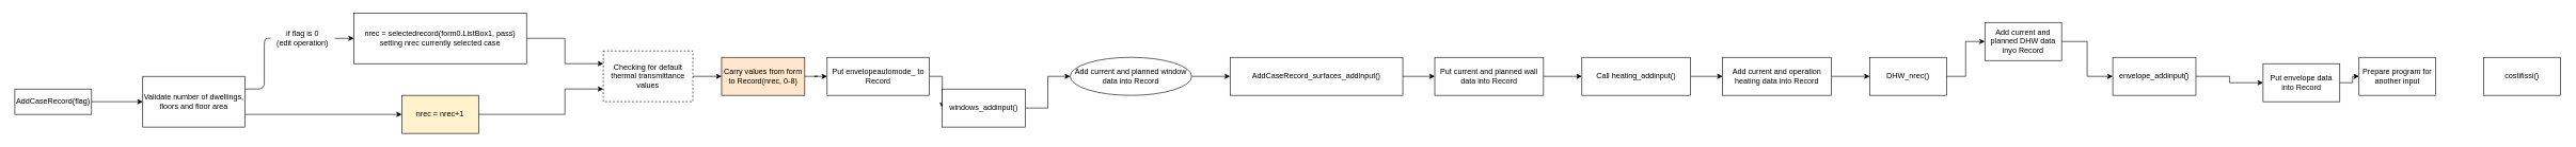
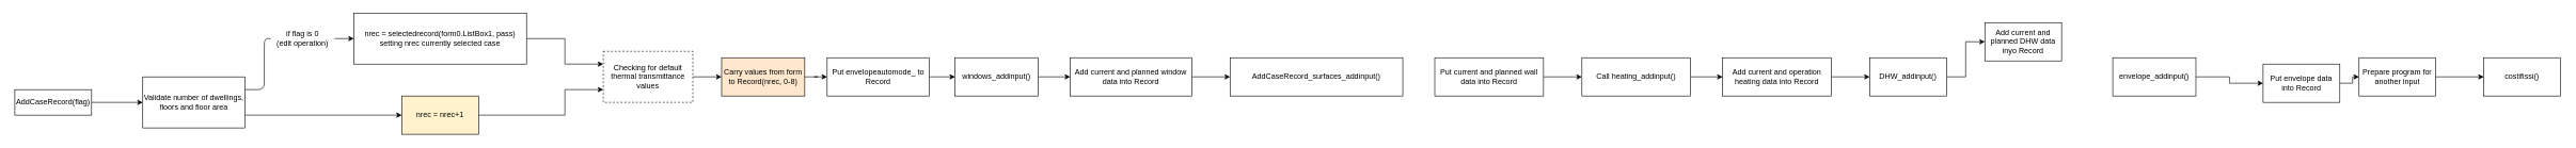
  <mxCell id="0" />
  <mxCell id="1" parent="0" />
  <mxCell id="2" value="AddCaseRecord(flag)" style="rounded=0;whiteSpace=wrap;html=1;" parent="1" vertex="1"><mxGeometry x="20" y="140" width="120" height="40" as="geometry" /></mxCell>
  <mxCell id="3" value="" style="endArrow=classic;html=1;exitX=1;exitY=0.5;exitDx=0;exitDy=0;" parent="1" source="2" edge="1"><mxGeometry width="50" height="50" relative="1" as="geometry"><mxPoint x="380" y="310" as="sourcePoint" /><mxPoint x="220" y="160" as="targetPoint" /></mxGeometry></mxCell>
  <mxCell id="4" style="edgeStyle=orthogonalEdgeStyle;rounded=0;orthogonalLoop=1;jettySize=auto;html=1;exitX=1;exitY=0.75;exitDx=0;exitDy=0;entryX=0;entryY=0.5;entryDx=0;entryDy=0;" parent="1" source="5" target="12" edge="1"><mxGeometry relative="1" as="geometry" /></mxCell>
  <mxCell id="5" value="Validate number of dwellings, floors and floor area" style="rounded=0;whiteSpace=wrap;html=1;" parent="1" vertex="1"><mxGeometry x="220" y="120" width="160" height="80" as="geometry" /></mxCell>
  <mxCell id="6" style="edgeStyle=orthogonalEdgeStyle;rounded=0;orthogonalLoop=1;jettySize=auto;html=1;entryX=0;entryY=0.25;entryDx=0;entryDy=0;" parent="1" source="7" target="14" edge="1"><mxGeometry relative="1" as="geometry" /></mxCell>
  <mxCell id="7" value="nrec = selectedrecord(form0.ListBox1, pass)&lt;br&gt;&lt;span&gt;setting nrec currently selected case&lt;/span&gt;" style="rounded=0;whiteSpace=wrap;html=1;" parent="1" vertex="1"><mxGeometry x="550" y="20" width="270" height="80" as="geometry" /></mxCell>
  <mxCell id="8" value="" style="endArrow=classic;html=1;exitX=1;exitY=0.5;exitDx=0;exitDy=0;entryX=0;entryY=0.5;entryDx=0;entryDy=0;startArrow=none;" parent="1" source="9" target="7" edge="1"><mxGeometry width="50" height="50" relative="1" as="geometry"><mxPoint x="380" y="300" as="sourcePoint" /><mxPoint x="430" y="250" as="targetPoint" /></mxGeometry></mxCell>
  <mxCell id="9" value="if flag is 0&lt;br&gt;(edit operation)" style="text;html=1;strokeColor=none;fillColor=none;align=center;verticalAlign=middle;whiteSpace=wrap;rounded=0;" parent="1" vertex="1"><mxGeometry x="420" y="42.5" width="100" height="35" as="geometry" /></mxCell>
  <mxCell id="10" value="" style="endArrow=none;html=1;exitX=1;exitY=0.25;exitDx=0;exitDy=0;entryX=0;entryY=0.5;entryDx=0;entryDy=0;" parent="1" source="5" target="9" edge="1"><mxGeometry width="50" height="50" relative="1" as="geometry"><mxPoint x="380" y="140" as="sourcePoint" /><mxPoint x="500" y="55" as="targetPoint" /><Array as="points"><mxPoint x="410" y="140" /><mxPoint x="410" y="60" /><mxPoint x="420" y="60" /></Array></mxGeometry></mxCell>
  <mxCell id="11" style="edgeStyle=orthogonalEdgeStyle;rounded=0;orthogonalLoop=1;jettySize=auto;html=1;entryX=0;entryY=0.75;entryDx=0;entryDy=0;" parent="1" source="12" target="14" edge="1"><mxGeometry relative="1" as="geometry"><Array as="points"><mxPoint x="880" y="180" /><mxPoint x="880" y="140" /></Array></mxGeometry></mxCell>
  <mxCell id="12" value="nrec = nrec+1" style="rounded=0;whiteSpace=wrap;html=1;fillColor=#fff2cc;" parent="1" vertex="1"><mxGeometry x="625" y="150" width="120" height="60" as="geometry" /></mxCell>
  <mxCell id="13" style="edgeStyle=orthogonalEdgeStyle;rounded=0;orthogonalLoop=1;jettySize=auto;html=1;" parent="1" source="14" target="16" edge="1"><mxGeometry relative="1" as="geometry" /></mxCell>
  <mxCell id="14" value="Checking for default thermal transmittance values&lt;br&gt;" style="rounded=0;whiteSpace=wrap;html=1;dashed=1;" parent="1" vertex="1"><mxGeometry x="940" y="80" width="140" height="80" as="geometry" /></mxCell>
  <mxCell id="15" style="edgeStyle=orthogonalEdgeStyle;rounded=0;orthogonalLoop=1;jettySize=auto;html=1;entryX=0;entryY=0.5;entryDx=0;entryDy=0;" parent="1" source="16" target="18" edge="1"><mxGeometry relative="1" as="geometry" /></mxCell>
  <mxCell id="16" value="Carry values from form to Record(nrec, 0-8)" style="rounded=0;whiteSpace=wrap;html=1;fillColor=#ffe6cc;" parent="1" vertex="1"><mxGeometry x="1125" y="90" width="130" height="60" as="geometry" /></mxCell>
  <mxCell id="17" style="edgeStyle=orthogonalEdgeStyle;rounded=0;orthogonalLoop=1;jettySize=auto;html=1;entryX=0;entryY=0.5;entryDx=0;entryDy=0;" parent="1" source="18" target="20" edge="1"><mxGeometry relative="1" as="geometry" /></mxCell>
  <mxCell id="18" value="Put envelopeautomode_ to Record" style="rounded=0;whiteSpace=wrap;html=1;" parent="1" vertex="1"><mxGeometry x="1290" y="90" width="160" height="60" as="geometry" /></mxCell>
  <mxCell id="19" style="edgeStyle=orthogonalEdgeStyle;rounded=0;orthogonalLoop=1;jettySize=auto;html=1;entryX=0;entryY=0.5;entryDx=0;entryDy=0;" parent="1" source="20" target="22" edge="1"><mxGeometry relative="1" as="geometry" /></mxCell>
- <mxCell id="20" value="windows_addinput()" style="rounded=0;whiteSpace=wrap;html=1;" parent="1" vertex="1"><mxGeometry x="1470" y="140" width="130" height="60" as="geometry" /></mxCell>
+ <mxCell id="20" value="windows_addinput()" style="rounded=0;whiteSpace=wrap;html=1;" parent="1" vertex="1"><mxGeometry x="1490" y="90" width="130" height="60" as="geometry" /></mxCell>
  <mxCell id="21" style="edgeStyle=orthogonalEdgeStyle;rounded=0;orthogonalLoop=1;jettySize=auto;html=1;entryX=0;entryY=0.5;entryDx=0;entryDy=0;" parent="1" source="22" target="24" edge="1"><mxGeometry relative="1" as="geometry" /></mxCell>
- <mxCell id="22" value="Add current and planned window data into Record" style="ellipse;whiteSpace=wrap;html=1;" parent="1" vertex="1"><mxGeometry x="1670" y="90" width="190" height="60" as="geometry" /></mxCell>
- <mxCell id="23" style="edgeStyle=orthogonalEdgeStyle;rounded=0;orthogonalLoop=1;jettySize=auto;html=1;entryX=0;entryY=0.5;entryDx=0;entryDy=0;" parent="1" source="24" target="26" edge="1"><mxGeometry relative="1" as="geometry" /></mxCell>
+ <mxCell id="22" value="Add current and planned window data into Record" style="rounded=0;whiteSpace=wrap;html=1;" parent="1" vertex="1"><mxGeometry x="1670" y="90" width="190" height="60" as="geometry" /></mxCell>
  <mxCell id="24" value="AddCaseRecord_surfaces_addinput()" style="rounded=0;whiteSpace=wrap;html=1;" parent="1" vertex="1"><mxGeometry x="1920" y="90" width="270" height="60" as="geometry" /></mxCell>
  <mxCell id="25" style="edgeStyle=orthogonalEdgeStyle;rounded=0;orthogonalLoop=1;jettySize=auto;html=1;entryX=0;entryY=0.5;entryDx=0;entryDy=0;" edge="1" parent="1" source="26" target="28"><mxGeometry relative="1" as="geometry" /></mxCell>
  <mxCell id="26" value="&lt;span&gt;Put current and planned wall data into Record&lt;/span&gt;" style="rounded=0;whiteSpace=wrap;html=1;" parent="1" vertex="1"><mxGeometry x="2240" y="90" width="170" height="60" as="geometry" /></mxCell>
  <mxCell id="27" style="edgeStyle=orthogonalEdgeStyle;rounded=0;orthogonalLoop=1;jettySize=auto;html=1;" edge="1" parent="1" source="28" target="30"><mxGeometry relative="1" as="geometry" /></mxCell>
  <mxCell id="28" value="Call heating_addinput()" style="rounded=0;whiteSpace=wrap;html=1;" vertex="1" parent="1"><mxGeometry x="2470" y="90" width="170" height="60" as="geometry" /></mxCell>
  <mxCell id="29" style="edgeStyle=orthogonalEdgeStyle;rounded=0;orthogonalLoop=1;jettySize=auto;html=1;entryX=0;entryY=0.5;entryDx=0;entryDy=0;" edge="1" parent="1" source="30" target="32"><mxGeometry relative="1" as="geometry" /></mxCell>
  <mxCell id="30" value="Add current and operation heating data into Record" style="rounded=0;whiteSpace=wrap;html=1;" vertex="1" parent="1"><mxGeometry x="2690" y="90" width="170" height="60" as="geometry" /></mxCell>
  <mxCell id="31" style="edgeStyle=orthogonalEdgeStyle;rounded=0;orthogonalLoop=1;jettySize=auto;html=1;entryX=0;entryY=0.5;entryDx=0;entryDy=0;" edge="1" parent="1" source="32" target="34"><mxGeometry relative="1" as="geometry" /></mxCell>
- <mxCell id="32" value="DHW_nrec()" style="rounded=0;whiteSpace=wrap;html=1;" vertex="1" parent="1"><mxGeometry x="2920" y="90" width="120" height="60" as="geometry" /></mxCell>
- <mxCell id="33" style="edgeStyle=orthogonalEdgeStyle;rounded=0;orthogonalLoop=1;jettySize=auto;html=1;" edge="1" parent="1" source="34" target="36"><mxGeometry relative="1" as="geometry" /></mxCell>
+ <mxCell id="32" value="DHW_addinput()" style="rounded=0;whiteSpace=wrap;html=1;" vertex="1" parent="1"><mxGeometry x="2920" y="90" width="120" height="60" as="geometry" /></mxCell>
  <mxCell id="34" value="Add current and planned DHW data inyo Record" style="rounded=0;whiteSpace=wrap;html=1;" vertex="1" parent="1"><mxGeometry x="3100" y="35" width="120" height="60" as="geometry" /></mxCell>
  <mxCell id="35" style="edgeStyle=orthogonalEdgeStyle;rounded=0;orthogonalLoop=1;jettySize=auto;html=1;entryX=0;entryY=0.5;entryDx=0;entryDy=0;" edge="1" parent="1" source="36" target="38"><mxGeometry relative="1" as="geometry" /></mxCell>
  <mxCell id="36" value="envelope_addinput()" style="rounded=0;whiteSpace=wrap;html=1;" vertex="1" parent="1"><mxGeometry x="3300" y="90" width="130" height="60" as="geometry" /></mxCell>
  <mxCell id="37" style="edgeStyle=orthogonalEdgeStyle;rounded=0;orthogonalLoop=1;jettySize=auto;html=1;entryX=0;entryY=0.5;entryDx=0;entryDy=0;" edge="1" parent="1" source="38" target="40"><mxGeometry relative="1" as="geometry" /></mxCell>
  <mxCell id="38" value="Put envelope data into Record" style="rounded=0;whiteSpace=wrap;html=1;" vertex="1" parent="1"><mxGeometry x="3535" y="100" width="120" height="60" as="geometry" /></mxCell>
+ <mxCell id="39" style="edgeStyle=orthogonalEdgeStyle;rounded=0;orthogonalLoop=1;jettySize=auto;html=1;entryX=0;entryY=0.5;entryDx=0;entryDy=0;" edge="1" parent="1" source="40" target="41"><mxGeometry relative="1" as="geometry" /></mxCell>
  <mxCell id="40" value="Prepare program for another input" style="rounded=0;whiteSpace=wrap;html=1;" vertex="1" parent="1"><mxGeometry x="3685" y="90" width="120" height="60" as="geometry" /></mxCell>
  <mxCell id="41" value="costifissi()" style="rounded=0;whiteSpace=wrap;html=1;" vertex="1" parent="1"><mxGeometry x="3880" y="90" width="120" height="60" as="geometry" /></mxCell>
